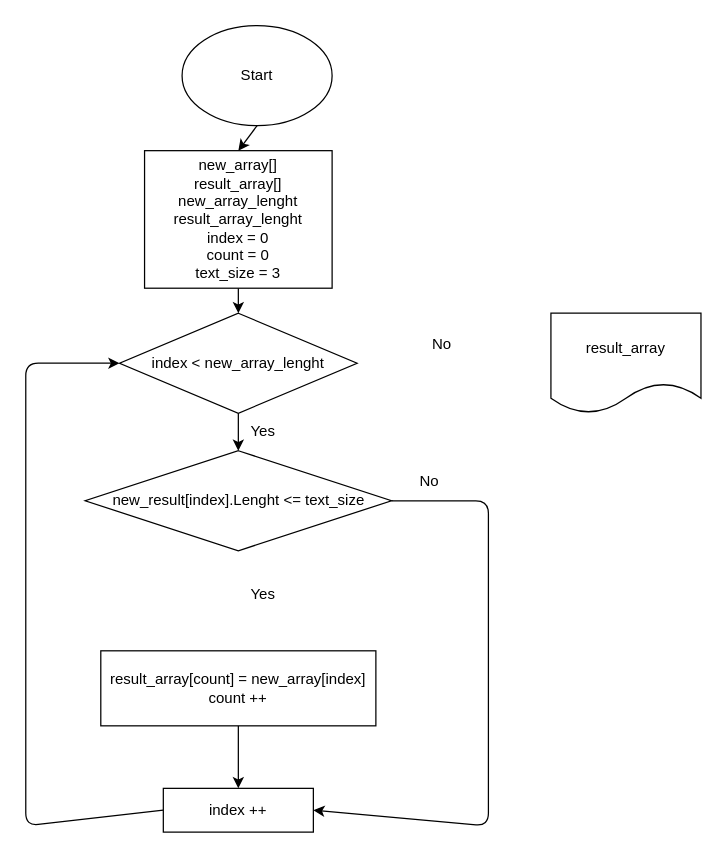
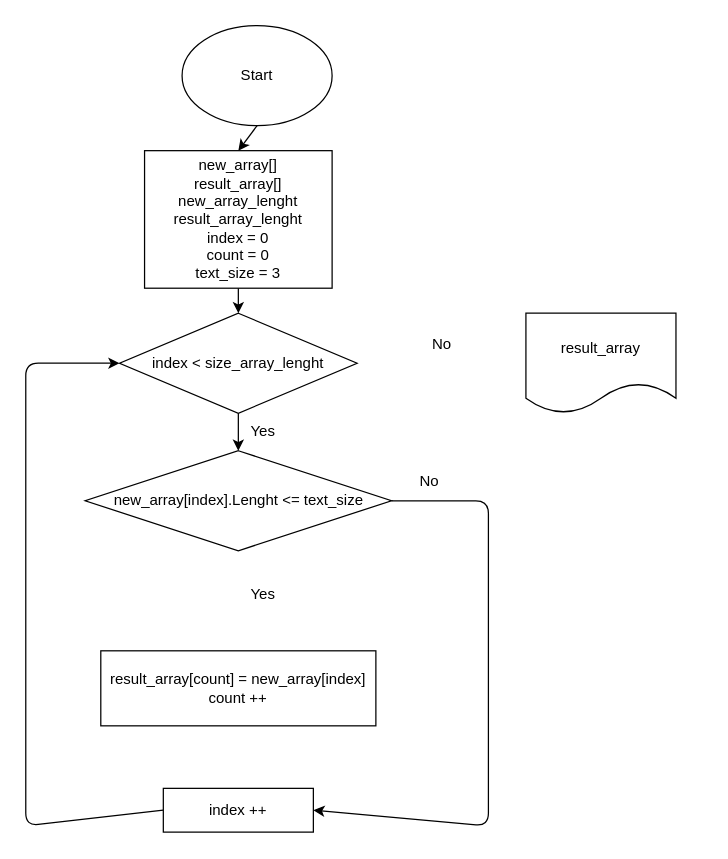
  <mxCell id="0" />
  <mxCell id="1" parent="0" />
  <mxCell id="2" style="edgeStyle=none;html=1;exitX=0.5;exitY=1;exitDx=0;exitDy=0;entryX=0.5;entryY=0;entryDx=0;entryDy=0;" edge="1" parent="1" source="3" target="5"><mxGeometry relative="1" as="geometry" /></mxCell>
  <mxCell id="3" value="Start" style="ellipse;whiteSpace=wrap;html=1;" vertex="1" parent="1"><mxGeometry x="145" y="20" width="120" height="80" as="geometry" /></mxCell>
  <mxCell id="4" style="edgeStyle=none;html=1;exitX=0.5;exitY=1;exitDx=0;exitDy=0;entryX=0.5;entryY=0;entryDx=0;entryDy=0;" edge="1" parent="1" source="5"><mxGeometry relative="1" as="geometry"><mxPoint x="190" y="250" as="targetPoint" /></mxGeometry></mxCell>
  <mxCell id="5" value="new_array[]&lt;br&gt;result_array[]&lt;br&gt;new_array_lenght&lt;br&gt;result_array_lenght&lt;br&gt;index = 0&lt;br&gt;count = 0&lt;br&gt;text_size = 3" style="rounded=0;whiteSpace=wrap;html=1;" vertex="1" parent="1"><mxGeometry x="115" y="120" width="150" height="110" as="geometry" /></mxCell>
  <mxCell id="6" style="edgeStyle=none;html=1;exitX=0.5;exitY=1;exitDx=0;exitDy=0;entryX=0.5;entryY=0;entryDx=0;entryDy=0;" edge="1" parent="1" source="7" target="9"><mxGeometry relative="1" as="geometry" /></mxCell>
- <mxCell id="7" value="&lt;span&gt;index &amp;lt;&amp;nbsp;&lt;/span&gt;&lt;span&gt;new_array_lenght&lt;/span&gt;" style="rhombus;whiteSpace=wrap;html=1;" vertex="1" parent="1"><mxGeometry x="95" y="250" width="190" height="80" as="geometry" /></mxCell>
+ <mxCell id="7" value="&lt;span&gt;index &amp;lt;&amp;nbsp;&lt;/span&gt;&lt;span&gt;size_array_lenght&lt;/span&gt;" style="rhombus;whiteSpace=wrap;html=1;" vertex="1" parent="1"><mxGeometry x="95" y="250" width="190" height="80" as="geometry" /></mxCell>
  <mxCell id="8" style="edgeStyle=none;html=1;exitX=1;exitY=0.5;exitDx=0;exitDy=0;entryX=1;entryY=0.5;entryDx=0;entryDy=0;" edge="1" parent="1" source="9" target="14"><mxGeometry relative="1" as="geometry"><Array as="points"><mxPoint x="390" y="400" /><mxPoint x="390" y="660" /></Array></mxGeometry></mxCell>
- <mxCell id="9" value="new_result[index].Lenght &amp;lt;= text_size" style="rhombus;whiteSpace=wrap;html=1;" vertex="1" parent="1"><mxGeometry x="67.5" y="360" width="245" height="80" as="geometry" /></mxCell>
+ <mxCell id="9" value="new_array[index].Lenght &amp;lt;= text_size" style="rhombus;whiteSpace=wrap;html=1;" vertex="1" parent="1"><mxGeometry x="67.5" y="360" width="245" height="80" as="geometry" /></mxCell>
  <mxCell id="10" value="Yes" style="text;html=1;strokeColor=none;fillColor=none;align=center;verticalAlign=middle;whiteSpace=wrap;rounded=0;" vertex="1" parent="1"><mxGeometry x="180" y="330" width="60" height="30" as="geometry" /></mxCell>
- <mxCell id="11" value="" style="edgeStyle=none;html=1;" edge="1" parent="1" source="12" target="14"><mxGeometry relative="1" as="geometry" /></mxCell>
  <mxCell id="12" value="&lt;span&gt;result_array[count] =&amp;nbsp;&lt;/span&gt;new_array[index]&lt;br&gt;count ++" style="whiteSpace=wrap;html=1;" vertex="1" parent="1"><mxGeometry x="80" y="520" width="220" height="60" as="geometry" /></mxCell>
  <mxCell id="13" style="edgeStyle=none;html=1;exitX=0;exitY=0.5;exitDx=0;exitDy=0;entryX=0;entryY=0.5;entryDx=0;entryDy=0;" edge="1" parent="1" source="14" target="7"><mxGeometry relative="1" as="geometry"><Array as="points"><mxPoint x="20" y="660" /><mxPoint x="20" y="290" /></Array></mxGeometry></mxCell>
  <mxCell id="14" value="index ++" style="whiteSpace=wrap;html=1;" vertex="1" parent="1"><mxGeometry x="130" y="630" width="120" height="35" as="geometry" /></mxCell>
  <mxCell id="15" value="No" style="text;html=1;strokeColor=none;fillColor=none;align=center;verticalAlign=middle;whiteSpace=wrap;rounded=0;" vertex="1" parent="1"><mxGeometry x="313" y="370" width="60" height="30" as="geometry" /></mxCell>
  <mxCell id="16" value="Yes" style="text;html=1;strokeColor=none;fillColor=none;align=center;verticalAlign=middle;whiteSpace=wrap;rounded=0;" vertex="1" parent="1"><mxGeometry x="180" y="460" width="60" height="30" as="geometry" /></mxCell>
- <mxCell id="17" value="result_array" style="shape=document;whiteSpace=wrap;html=1;boundedLbl=1;" vertex="1" parent="1"><mxGeometry x="440" y="250" width="120" height="80" as="geometry" /></mxCell>
+ <mxCell id="17" value="result_array" style="shape=document;whiteSpace=wrap;html=1;boundedLbl=1;" vertex="1" parent="1"><mxGeometry x="420" y="250" width="120" height="80" as="geometry" /></mxCell>
  <mxCell id="18" value="No" style="text;html=1;strokeColor=none;fillColor=none;align=center;verticalAlign=middle;whiteSpace=wrap;rounded=0;" vertex="1" parent="1"><mxGeometry x="323" y="260" width="60" height="30" as="geometry" /></mxCell>
